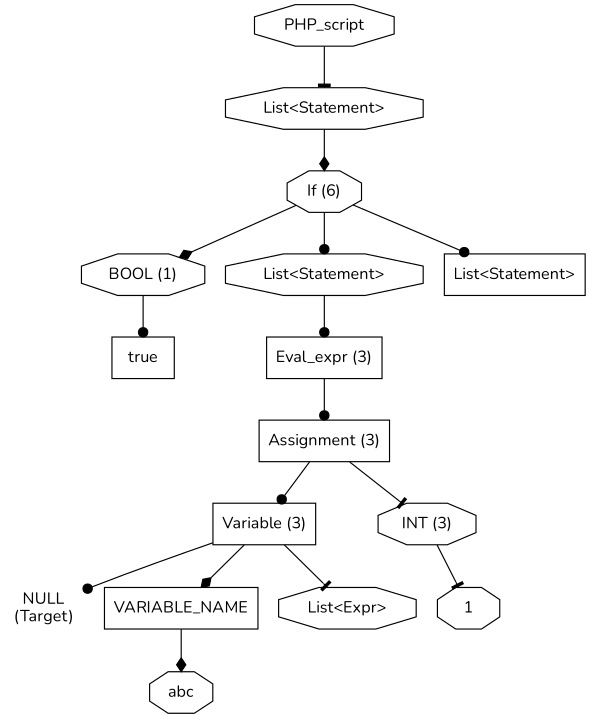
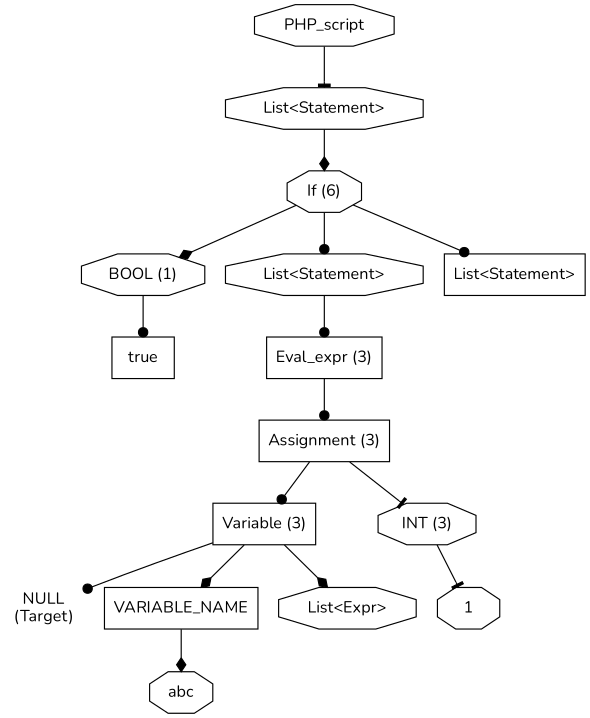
  digraph {
    fontname=Nunito
    ordering=out
    node [fontname=Nunito shape=octagon]
    edge [arrowhead=dot fontname=Nunito]
    n1 [label=PHP_script]
    n2 [label="List<Statement>"]
    n3 [label="If (6)"]
    n4 [label="BOOL (1)"]
    n5 [label="List<Statement>"]
    n6 [label="List<Statement>" shape=box]
    n7 [label=true shape=box]
    n8 [label="Eval_expr (3)" shape=box]
    n9 [label="Assignment (3)" shape=box]
    n10 [label="Variable (3)" shape=box]
    n11 [label="INT (3)"]
    n12 [label="NULL\n(Target)" shape=plaintext]
    n13 [label=VARIABLE_NAME shape=box]
    n14 [label="List<Expr>"]
    n15 [label=1]
    n16 [label=abc]
    n1 -> n2 [arrowhead=tee]
    n2 -> n3 [arrowhead=diamond]
    n3 -> n4 [arrowhead=diamond]
    n3 -> n5
    n3 -> n6
    n4 -> n7
    n5 -> n8
    n8 -> n9
    n9 -> n10
    n9 -> n11 [arrowhead=tee]
    n10 -> n12
    n10 -> n13 [arrowhead=diamond]
-   n10 -> n14 [arrowhead=tee]
+   n10 -> n14 [arrowhead=diamond]
    n11 -> n15 [arrowhead=tee]
    n13 -> n16 [arrowhead=diamond]
  }
